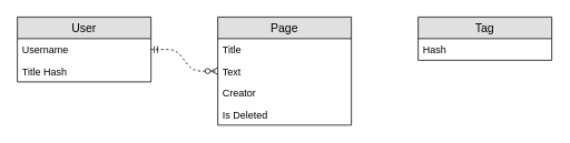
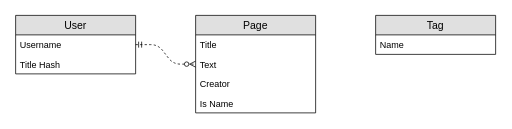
  <mxCell id="0" />
  <mxCell id="1" parent="0" />
  <mxCell id="2" value="User" style="swimlane;fontStyle=0;childLayout=stackLayout;horizontal=1;startSize=26;fillColor=#e0e0e0;horizontalStack=0;resizeParent=1;resizeParentMax=0;resizeLast=0;collapsible=1;marginBottom=0;swimlaneFillColor=#ffffff;align=center;fontSize=14;" vertex="1" parent="1"><mxGeometry x="20" y="20" width="160" height="78" as="geometry" /></mxCell>
  <mxCell id="3" value="Username" style="text;strokeColor=none;fillColor=none;spacingLeft=4;spacingRight=4;overflow=hidden;rotatable=0;points=[[0,0.5],[1,0.5]];portConstraint=eastwest;fontSize=12;" vertex="1" parent="2"><mxGeometry y="26" width="160" height="26" as="geometry" /></mxCell>
  <mxCell id="4" value="Title Hash" style="text;strokeColor=none;fillColor=none;spacingLeft=4;spacingRight=4;overflow=hidden;rotatable=0;points=[[0,0.5],[1,0.5]];portConstraint=eastwest;fontSize=12;" vertex="1" parent="2"><mxGeometry y="52" width="160" height="26" as="geometry" /></mxCell>
  <mxCell id="5" value="Page" style="swimlane;fontStyle=0;childLayout=stackLayout;horizontal=1;startSize=26;fillColor=#e0e0e0;horizontalStack=0;resizeParent=1;resizeParentMax=0;resizeLast=0;collapsible=1;marginBottom=0;swimlaneFillColor=#ffffff;align=center;fontSize=14;" vertex="1" parent="1"><mxGeometry x="260" y="20" width="160" height="130" as="geometry" /></mxCell>
  <mxCell id="6" value="Title" style="text;strokeColor=none;fillColor=none;spacingLeft=4;spacingRight=4;overflow=hidden;rotatable=0;points=[[0,0.5],[1,0.5]];portConstraint=eastwest;fontSize=12;" vertex="1" parent="5"><mxGeometry y="26" width="160" height="26" as="geometry" /></mxCell>
  <mxCell id="7" value="Text" style="text;strokeColor=none;fillColor=none;spacingLeft=4;spacingRight=4;overflow=hidden;rotatable=0;points=[[0,0.5],[1,0.5]];portConstraint=eastwest;fontSize=12;" vertex="1" parent="5"><mxGeometry y="52" width="160" height="26" as="geometry" /></mxCell>
  <mxCell id="8" value="Creator" style="text;strokeColor=none;fillColor=none;spacingLeft=4;spacingRight=4;overflow=hidden;rotatable=0;points=[[0,0.5],[1,0.5]];portConstraint=eastwest;fontSize=12;" vertex="1" parent="5"><mxGeometry y="78" width="160" height="26" as="geometry" /></mxCell>
- <mxCell id="9" value="Is Deleted" style="text;strokeColor=none;fillColor=none;spacingLeft=4;spacingRight=4;overflow=hidden;rotatable=0;points=[[0,0.5],[1,0.5]];portConstraint=eastwest;fontSize=12;" vertex="1" parent="5"><mxGeometry y="104" width="160" height="26" as="geometry" /></mxCell>
+ <mxCell id="9" value="Is Name" style="text;strokeColor=none;fillColor=none;spacingLeft=4;spacingRight=4;overflow=hidden;rotatable=0;points=[[0,0.5],[1,0.5]];portConstraint=eastwest;fontSize=12;" vertex="1" parent="5"><mxGeometry y="104" width="160" height="26" as="geometry" /></mxCell>
  <mxCell id="10" value="Tag" style="swimlane;fontStyle=0;childLayout=stackLayout;horizontal=1;startSize=26;fillColor=#e0e0e0;horizontalStack=0;resizeParent=1;resizeParentMax=0;resizeLast=0;collapsible=1;marginBottom=0;swimlaneFillColor=#ffffff;align=center;fontSize=14;" vertex="1" parent="1"><mxGeometry x="500" y="20" width="160" height="52" as="geometry" /></mxCell>
- <mxCell id="11" value="Hash" style="text;strokeColor=none;fillColor=none;spacingLeft=4;spacingRight=4;overflow=hidden;rotatable=0;points=[[0,0.5],[1,0.5]];portConstraint=eastwest;fontSize=12;" vertex="1" parent="10"><mxGeometry y="26" width="160" height="26" as="geometry" /></mxCell>
+ <mxCell id="11" value="Name" style="text;strokeColor=none;fillColor=none;spacingLeft=4;spacingRight=4;overflow=hidden;rotatable=0;points=[[0,0.5],[1,0.5]];portConstraint=eastwest;fontSize=12;" vertex="1" parent="10"><mxGeometry y="26" width="160" height="26" as="geometry" /></mxCell>
  <mxCell id="12" value="" style="edgeStyle=entityRelationEdgeStyle;fontSize=12;html=1;endArrow=ERzeroToMany;startArrow=ERmandOne;dashed=1;" edge="1" parent="1" source="2" target="5"><mxGeometry width="100" height="100" relative="1" as="geometry"><mxPoint x="20" y="270" as="sourcePoint" /><mxPoint x="120" y="170" as="targetPoint" /></mxGeometry></mxCell>
